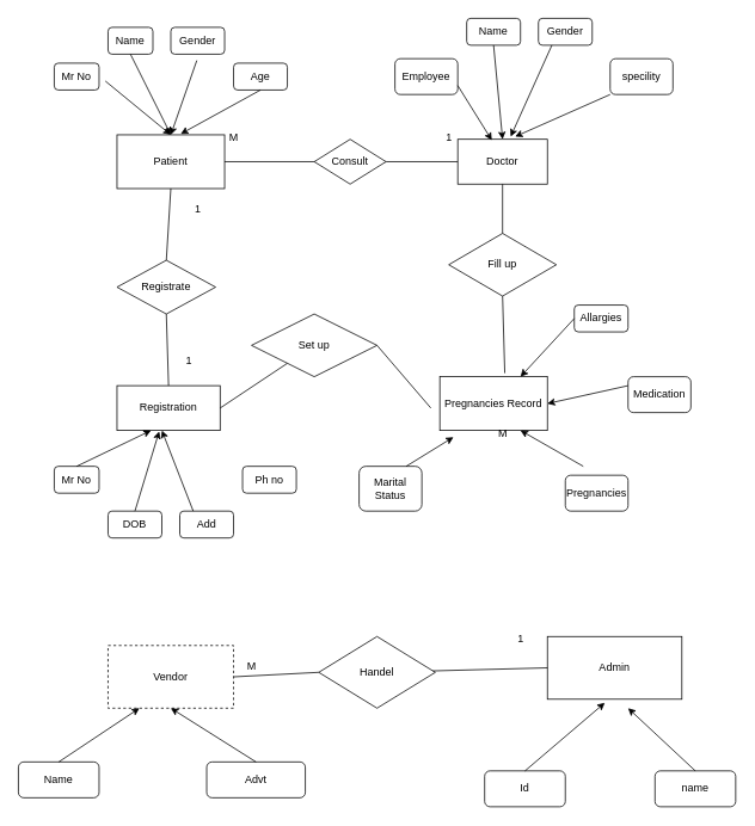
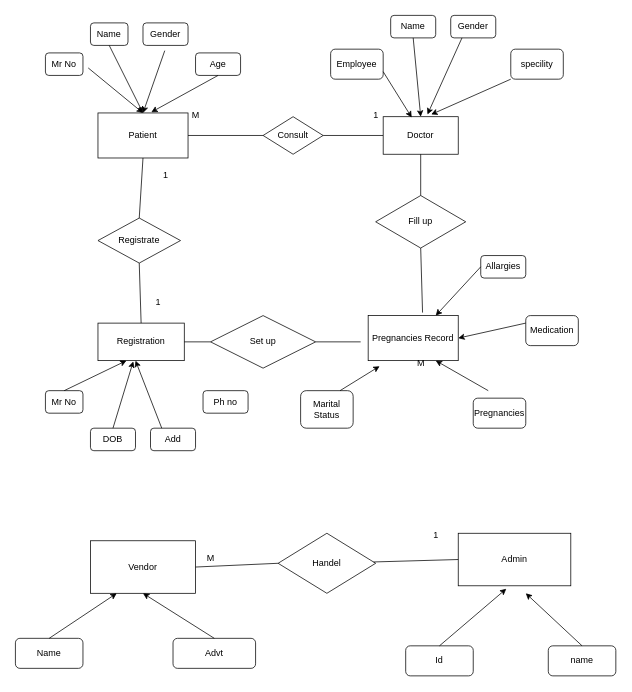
  <mxCell id="0" />
  <mxCell id="1" parent="0" />
  <mxCell id="2" value="Patient" style="rounded=0;whiteSpace=wrap;html=1;" vertex="1" parent="1"><mxGeometry x="130" y="150" width="120" height="60" as="geometry" /></mxCell>
  <mxCell id="3" value="Consult" style="rhombus;whiteSpace=wrap;html=1;" vertex="1" parent="1"><mxGeometry x="350" y="155" width="80" height="50" as="geometry" /></mxCell>
  <mxCell id="4" value="" style="endArrow=none;html=1;rounded=0;exitX=1;exitY=0.5;exitDx=0;exitDy=0;entryX=0;entryY=0.5;entryDx=0;entryDy=0;" edge="1" parent="1" source="2" target="3"><mxGeometry width="50" height="50" relative="1" as="geometry"><mxPoint x="290" y="280" as="sourcePoint" /><mxPoint x="340" y="230" as="targetPoint" /></mxGeometry></mxCell>
  <mxCell id="5" value="" style="endArrow=none;html=1;rounded=0;entryX=1;entryY=0.5;entryDx=0;entryDy=0;" edge="1" parent="1" target="3"><mxGeometry width="50" height="50" relative="1" as="geometry"><mxPoint x="510" y="180" as="sourcePoint" /><mxPoint x="340" y="230" as="targetPoint" /></mxGeometry></mxCell>
  <mxCell id="6" value="Doctor" style="rounded=0;whiteSpace=wrap;html=1;" vertex="1" parent="1"><mxGeometry x="510" y="155" width="100" height="50" as="geometry" /></mxCell>
  <mxCell id="7" value="Mr No" style="rounded=1;whiteSpace=wrap;html=1;" vertex="1" parent="1"><mxGeometry x="60" y="70" width="50" height="30" as="geometry" /></mxCell>
  <mxCell id="8" value="Name" style="rounded=1;whiteSpace=wrap;html=1;" vertex="1" parent="1"><mxGeometry x="120" y="30" width="50" height="30" as="geometry" /></mxCell>
  <mxCell id="9" value="Gender" style="rounded=1;whiteSpace=wrap;html=1;" vertex="1" parent="1"><mxGeometry x="190" y="30" width="60" height="30" as="geometry" /></mxCell>
  <mxCell id="10" value="Age" style="rounded=1;whiteSpace=wrap;html=1;" vertex="1" parent="1"><mxGeometry x="260" y="70" width="60" height="30" as="geometry" /></mxCell>
  <mxCell id="11" value="" style="endArrow=classic;html=1;rounded=0;exitX=1.14;exitY=0.667;exitDx=0;exitDy=0;exitPerimeter=0;entryX=0.5;entryY=0;entryDx=0;entryDy=0;" edge="1" parent="1" source="7" target="2"><mxGeometry width="50" height="50" relative="1" as="geometry"><mxPoint x="290" y="280" as="sourcePoint" /><mxPoint x="340" y="230" as="targetPoint" /></mxGeometry></mxCell>
  <mxCell id="12" value="" style="endArrow=classic;html=1;rounded=0;exitX=0.5;exitY=1;exitDx=0;exitDy=0;entryX=0.5;entryY=0;entryDx=0;entryDy=0;" edge="1" parent="1" source="8" target="2"><mxGeometry width="50" height="50" relative="1" as="geometry"><mxPoint x="290" y="280" as="sourcePoint" /><mxPoint x="340" y="230" as="targetPoint" /></mxGeometry></mxCell>
  <mxCell id="13" value="" style="endArrow=classic;html=1;rounded=0;exitX=0.483;exitY=1.233;exitDx=0;exitDy=0;entryX=0.5;entryY=0;entryDx=0;entryDy=0;exitPerimeter=0;" edge="1" parent="1" source="9" target="2"><mxGeometry width="50" height="50" relative="1" as="geometry"><mxPoint x="155" y="70" as="sourcePoint" /><mxPoint x="200" y="160" as="targetPoint" /></mxGeometry></mxCell>
  <mxCell id="14" value="" style="endArrow=classic;html=1;rounded=0;exitX=0.5;exitY=1;exitDx=0;exitDy=0;entryX=0.592;entryY=-0.017;entryDx=0;entryDy=0;entryPerimeter=0;" edge="1" parent="1" source="10" target="2"><mxGeometry width="50" height="50" relative="1" as="geometry"><mxPoint x="165" y="80" as="sourcePoint" /><mxPoint x="210" y="170" as="targetPoint" /></mxGeometry></mxCell>
  <mxCell id="15" value="Employee" style="rounded=1;whiteSpace=wrap;html=1;" vertex="1" parent="1"><mxGeometry x="440" y="65" width="70" height="40" as="geometry" /></mxCell>
  <mxCell id="16" value="Name" style="rounded=1;whiteSpace=wrap;html=1;" vertex="1" parent="1"><mxGeometry x="520" y="20" width="60" height="30" as="geometry" /></mxCell>
  <mxCell id="17" value="Gender" style="rounded=1;whiteSpace=wrap;html=1;" vertex="1" parent="1"><mxGeometry x="600" y="20" width="60" height="30" as="geometry" /></mxCell>
  <mxCell id="18" value="specility" style="rounded=1;whiteSpace=wrap;html=1;" vertex="1" parent="1"><mxGeometry x="680" y="65" width="70" height="40" as="geometry" /></mxCell>
  <mxCell id="19" value="" style="endArrow=classic;html=1;rounded=0;exitX=1;exitY=0.75;exitDx=0;exitDy=0;entryX=0.38;entryY=0.02;entryDx=0;entryDy=0;entryPerimeter=0;" edge="1" parent="1" source="15" target="6"><mxGeometry width="50" height="50" relative="1" as="geometry"><mxPoint x="520" y="280" as="sourcePoint" /><mxPoint x="570" y="230" as="targetPoint" /></mxGeometry></mxCell>
  <mxCell id="20" value="" style="endArrow=classic;html=1;rounded=0;exitX=0.5;exitY=1;exitDx=0;exitDy=0;entryX=0.5;entryY=0;entryDx=0;entryDy=0;" edge="1" parent="1" source="16" target="6"><mxGeometry width="50" height="50" relative="1" as="geometry"><mxPoint x="520" y="105" as="sourcePoint" /><mxPoint x="550" y="150" as="targetPoint" /></mxGeometry></mxCell>
  <mxCell id="21" value="" style="endArrow=classic;html=1;rounded=0;exitX=0.25;exitY=1;exitDx=0;exitDy=0;entryX=0.59;entryY=-0.06;entryDx=0;entryDy=0;entryPerimeter=0;" edge="1" parent="1" source="17" target="6"><mxGeometry width="50" height="50" relative="1" as="geometry"><mxPoint x="530" y="115" as="sourcePoint" /><mxPoint x="568" y="176" as="targetPoint" /></mxGeometry></mxCell>
  <mxCell id="22" value="" style="endArrow=classic;html=1;rounded=0;exitX=0;exitY=1;exitDx=0;exitDy=0;entryX=0.64;entryY=-0.06;entryDx=0;entryDy=0;entryPerimeter=0;" edge="1" parent="1" source="18" target="6"><mxGeometry width="50" height="50" relative="1" as="geometry"><mxPoint x="540" y="125" as="sourcePoint" /><mxPoint x="578" y="186" as="targetPoint" /></mxGeometry></mxCell>
  <mxCell id="23" value="Registrate" style="rhombus;whiteSpace=wrap;html=1;" vertex="1" parent="1"><mxGeometry x="130" y="290" width="110" height="60" as="geometry" /></mxCell>
  <mxCell id="24" value="Registration" style="rounded=0;whiteSpace=wrap;html=1;" vertex="1" parent="1"><mxGeometry x="130" y="430" width="115" height="50" as="geometry" /></mxCell>
  <mxCell id="25" value="Mr No" style="rounded=1;whiteSpace=wrap;html=1;" vertex="1" parent="1"><mxGeometry x="60" y="520" width="50" height="30" as="geometry" /></mxCell>
  <mxCell id="26" value="DOB" style="rounded=1;whiteSpace=wrap;html=1;" vertex="1" parent="1"><mxGeometry x="120" y="570" width="60" height="30" as="geometry" /></mxCell>
  <mxCell id="27" value="Add" style="rounded=1;whiteSpace=wrap;html=1;" vertex="1" parent="1"><mxGeometry x="200" y="570" width="60" height="30" as="geometry" /></mxCell>
  <mxCell id="28" value="&lt;div&gt;Ph no&lt;/div&gt;" style="rounded=1;whiteSpace=wrap;html=1;" vertex="1" parent="1"><mxGeometry x="270" y="520" width="60" height="30" as="geometry" /></mxCell>
  <mxCell id="29" value="" style="endArrow=classic;html=1;rounded=0;exitX=0.5;exitY=0;exitDx=0;exitDy=0;entryX=0.33;entryY=1;entryDx=0;entryDy=0;entryPerimeter=0;" edge="1" parent="1" source="25" target="24"><mxGeometry width="50" height="50" relative="1" as="geometry"><mxPoint x="250" y="470" as="sourcePoint" /><mxPoint x="300" y="420" as="targetPoint" /></mxGeometry></mxCell>
  <mxCell id="30" value="" style="endArrow=classic;html=1;rounded=0;exitX=0.5;exitY=0;exitDx=0;exitDy=0;entryX=0.409;entryY=1.02;entryDx=0;entryDy=0;entryPerimeter=0;" edge="1" parent="1" source="26" target="24"><mxGeometry width="50" height="50" relative="1" as="geometry"><mxPoint x="95" y="530" as="sourcePoint" /><mxPoint x="178" y="490" as="targetPoint" /></mxGeometry></mxCell>
  <mxCell id="31" value="" style="endArrow=classic;html=1;rounded=0;exitX=0.25;exitY=0;exitDx=0;exitDy=0;entryX=0.435;entryY=1;entryDx=0;entryDy=0;entryPerimeter=0;" edge="1" parent="1" source="27" target="24"><mxGeometry width="50" height="50" relative="1" as="geometry"><mxPoint x="105" y="540" as="sourcePoint" /><mxPoint x="188" y="500" as="targetPoint" /></mxGeometry></mxCell>
  <mxCell id="32" value="" style="endArrow=none;html=1;rounded=0;exitX=1;exitY=0.5;exitDx=0;exitDy=0;" edge="1" parent="1" source="24" target="33"><mxGeometry width="50" height="50" relative="1" as="geometry"><mxPoint x="360" y="470" as="sourcePoint" /><mxPoint x="320" y="455" as="targetPoint" /></mxGeometry></mxCell>
- <mxCell id="33" value="Set up" style="rhombus;whiteSpace=wrap;html=1;" vertex="1" parent="1"><mxGeometry x="280" y="350" width="140" height="70" as="geometry" /></mxCell>
+ <mxCell id="33" value="Set up" style="rhombus;whiteSpace=wrap;html=1;" vertex="1" parent="1"><mxGeometry x="280" y="420" width="140" height="70" as="geometry" /></mxCell>
  <mxCell id="34" value="" style="endArrow=none;html=1;rounded=0;exitX=1;exitY=0.5;exitDx=0;exitDy=0;" edge="1" parent="1" source="33"><mxGeometry width="50" height="50" relative="1" as="geometry"><mxPoint x="360" y="470" as="sourcePoint" /><mxPoint x="480" y="455" as="targetPoint" /></mxGeometry></mxCell>
  <mxCell id="35" value="Pregnancies Record" style="rounded=0;whiteSpace=wrap;html=1;" vertex="1" parent="1"><mxGeometry x="490" y="420" width="120" height="60" as="geometry" /></mxCell>
  <mxCell id="36" value="Marital Status" style="rounded=1;whiteSpace=wrap;html=1;" vertex="1" parent="1"><mxGeometry x="400" y="520" width="70" height="50" as="geometry" /></mxCell>
  <mxCell id="37" value="Allargies" style="rounded=1;whiteSpace=wrap;html=1;" vertex="1" parent="1"><mxGeometry x="640" y="340" width="60" height="30" as="geometry" /></mxCell>
  <mxCell id="38" value="Medication" style="rounded=1;whiteSpace=wrap;html=1;" vertex="1" parent="1"><mxGeometry x="700" y="420" width="70" height="40" as="geometry" /></mxCell>
  <mxCell id="39" value="Pregnancies" style="rounded=1;whiteSpace=wrap;html=1;" vertex="1" parent="1"><mxGeometry x="630" y="530" width="70" height="40" as="geometry" /></mxCell>
  <mxCell id="40" value="" style="endArrow=none;html=1;rounded=0;entryX=0.5;entryY=1;entryDx=0;entryDy=0;exitX=0.5;exitY=0;exitDx=0;exitDy=0;" edge="1" parent="1" source="23" target="2"><mxGeometry width="50" height="50" relative="1" as="geometry"><mxPoint x="440" y="380" as="sourcePoint" /><mxPoint x="490" y="330" as="targetPoint" /></mxGeometry></mxCell>
  <mxCell id="41" value="" style="endArrow=none;html=1;rounded=0;entryX=0.5;entryY=1;entryDx=0;entryDy=0;exitX=0.5;exitY=0;exitDx=0;exitDy=0;" edge="1" parent="1" source="24" target="23"><mxGeometry width="50" height="50" relative="1" as="geometry"><mxPoint x="440" y="380" as="sourcePoint" /><mxPoint x="490" y="330" as="targetPoint" /></mxGeometry></mxCell>
  <mxCell id="42" value="Fill up" style="rhombus;whiteSpace=wrap;html=1;" vertex="1" parent="1"><mxGeometry x="500" y="260" width="120" height="70" as="geometry" /></mxCell>
  <mxCell id="43" value="" style="endArrow=none;html=1;rounded=0;entryX=0.5;entryY=1;entryDx=0;entryDy=0;" edge="1" parent="1" source="42" target="6"><mxGeometry width="50" height="50" relative="1" as="geometry"><mxPoint x="440" y="380" as="sourcePoint" /><mxPoint x="490" y="330" as="targetPoint" /></mxGeometry></mxCell>
  <mxCell id="44" value="" style="endArrow=none;html=1;rounded=0;entryX=0.5;entryY=1;entryDx=0;entryDy=0;exitX=0.604;exitY=-0.067;exitDx=0;exitDy=0;exitPerimeter=0;" edge="1" parent="1" source="35" target="42"><mxGeometry width="50" height="50" relative="1" as="geometry"><mxPoint x="440" y="380" as="sourcePoint" /><mxPoint x="490" y="330" as="targetPoint" /></mxGeometry></mxCell>
  <mxCell id="45" value="" style="endArrow=classic;html=1;rounded=0;exitX=0;exitY=0.5;exitDx=0;exitDy=0;entryX=0.75;entryY=0;entryDx=0;entryDy=0;" edge="1" parent="1" source="37" target="35"><mxGeometry width="50" height="50" relative="1" as="geometry"><mxPoint x="440" y="380" as="sourcePoint" /><mxPoint x="490" y="330" as="targetPoint" /></mxGeometry></mxCell>
  <mxCell id="46" value="" style="endArrow=classic;html=1;rounded=0;exitX=0;exitY=0.25;exitDx=0;exitDy=0;entryX=1;entryY=0.5;entryDx=0;entryDy=0;" edge="1" parent="1" source="38" target="35"><mxGeometry width="50" height="50" relative="1" as="geometry"><mxPoint x="650" y="365" as="sourcePoint" /><mxPoint x="590" y="430" as="targetPoint" /></mxGeometry></mxCell>
  <mxCell id="47" value="" style="endArrow=classic;html=1;rounded=0;entryX=0.75;entryY=1;entryDx=0;entryDy=0;" edge="1" parent="1" target="35"><mxGeometry width="50" height="50" relative="1" as="geometry"><mxPoint x="650" y="520" as="sourcePoint" /><mxPoint x="600" y="440" as="targetPoint" /></mxGeometry></mxCell>
  <mxCell id="48" value="" style="endArrow=classic;html=1;rounded=0;entryX=0.127;entryY=1.124;entryDx=0;entryDy=0;entryPerimeter=0;exitX=0.75;exitY=0;exitDx=0;exitDy=0;" edge="1" parent="1" source="36" target="35"><mxGeometry width="50" height="50" relative="1" as="geometry"><mxPoint x="450" y="510" as="sourcePoint" /><mxPoint x="610" y="450" as="targetPoint" /></mxGeometry></mxCell>
  <mxCell id="49" value="M" style="text;html=1;align=center;verticalAlign=middle;resizable=0;points=[];autosize=1;strokeColor=none;fillColor=none;" vertex="1" parent="1"><mxGeometry x="545" y="468" width="30" height="30" as="geometry" /></mxCell>
  <mxCell id="50" value="1" style="text;html=1;align=center;verticalAlign=middle;resizable=0;points=[];autosize=1;strokeColor=none;fillColor=none;" vertex="1" parent="1"><mxGeometry x="205" y="218" width="30" height="30" as="geometry" /></mxCell>
  <mxCell id="51" value="1" style="text;html=1;align=center;verticalAlign=middle;resizable=0;points=[];autosize=1;strokeColor=none;fillColor=none;" vertex="1" parent="1"><mxGeometry x="195" y="388" width="30" height="30" as="geometry" /></mxCell>
- <mxCell id="52" value="Vendor" style="rounded=0;whiteSpace=wrap;html=1;dashed=1;" vertex="1" parent="1"><mxGeometry x="120" y="720" width="140" height="70" as="geometry" /></mxCell>
+ <mxCell id="52" value="Vendor" style="rounded=0;whiteSpace=wrap;html=1;" vertex="1" parent="1"><mxGeometry x="120" y="720" width="140" height="70" as="geometry" /></mxCell>
  <mxCell id="53" value="Name" style="rounded=1;whiteSpace=wrap;html=1;" vertex="1" parent="1"><mxGeometry x="20" y="850" width="90" height="40" as="geometry" /></mxCell>
  <mxCell id="54" value="Advt" style="rounded=1;whiteSpace=wrap;html=1;" vertex="1" parent="1"><mxGeometry x="230" y="850" width="110" height="40" as="geometry" /></mxCell>
- <mxCell id="55" value="Handel" style="rhombus;whiteSpace=wrap;html=1;" vertex="1" parent="1"><mxGeometry x="355" y="710" width="130" height="80" as="geometry" /></mxCell>
+ <mxCell id="55" value="Handel" style="rhombus;whiteSpace=wrap;html=1;" vertex="1" parent="1"><mxGeometry x="370" y="710" width="130" height="80" as="geometry" /></mxCell>
  <mxCell id="56" value="" style="endArrow=none;html=1;rounded=0;exitX=1;exitY=0.5;exitDx=0;exitDy=0;entryX=0;entryY=0.5;entryDx=0;entryDy=0;" edge="1" parent="1" source="52" target="55"><mxGeometry width="50" height="50" relative="1" as="geometry"><mxPoint x="400" y="630" as="sourcePoint" /><mxPoint x="450" y="580" as="targetPoint" /></mxGeometry></mxCell>
  <mxCell id="57" value="Admin" style="rounded=0;whiteSpace=wrap;html=1;" vertex="1" parent="1"><mxGeometry x="610" y="710" width="150" height="70" as="geometry" /></mxCell>
  <mxCell id="58" value="" style="endArrow=none;html=1;rounded=0;entryX=0;entryY=0.5;entryDx=0;entryDy=0;" edge="1" parent="1" source="55" target="57"><mxGeometry width="50" height="50" relative="1" as="geometry"><mxPoint x="400" y="630" as="sourcePoint" /><mxPoint x="450" y="580" as="targetPoint" /></mxGeometry></mxCell>
  <mxCell id="59" value="1" style="text;html=1;align=center;verticalAlign=middle;resizable=0;points=[];autosize=1;strokeColor=none;fillColor=none;" vertex="1" parent="1"><mxGeometry x="565" y="698" width="30" height="30" as="geometry" /></mxCell>
  <mxCell id="60" value="M" style="text;html=1;align=center;verticalAlign=middle;resizable=0;points=[];autosize=1;strokeColor=none;fillColor=none;" vertex="1" parent="1"><mxGeometry x="265" y="728" width="30" height="30" as="geometry" /></mxCell>
  <mxCell id="61" value="Id" style="rounded=1;whiteSpace=wrap;html=1;" vertex="1" parent="1"><mxGeometry x="540" y="860" width="90" height="40" as="geometry" /></mxCell>
  <mxCell id="62" value="name" style="rounded=1;whiteSpace=wrap;html=1;" vertex="1" parent="1"><mxGeometry x="730" y="860" width="90" height="40" as="geometry" /></mxCell>
  <mxCell id="63" value="" style="endArrow=classic;html=1;rounded=0;exitX=0.5;exitY=0;exitDx=0;exitDy=0;entryX=0.25;entryY=1;entryDx=0;entryDy=0;" edge="1" parent="1" source="53" target="52"><mxGeometry width="50" height="50" relative="1" as="geometry"><mxPoint x="430" y="630" as="sourcePoint" /><mxPoint x="480" y="580" as="targetPoint" /></mxGeometry></mxCell>
  <mxCell id="64" value="" style="endArrow=classic;html=1;rounded=0;exitX=0.5;exitY=0;exitDx=0;exitDy=0;entryX=0.5;entryY=1;entryDx=0;entryDy=0;" edge="1" parent="1" source="54" target="52"><mxGeometry width="50" height="50" relative="1" as="geometry"><mxPoint x="75" y="860" as="sourcePoint" /><mxPoint x="165" y="800" as="targetPoint" /></mxGeometry></mxCell>
  <mxCell id="65" value="" style="endArrow=classic;html=1;rounded=0;exitX=0.5;exitY=0;exitDx=0;exitDy=0;entryX=0.427;entryY=1.057;entryDx=0;entryDy=0;entryPerimeter=0;" edge="1" parent="1" source="61" target="57"><mxGeometry width="50" height="50" relative="1" as="geometry"><mxPoint x="85" y="870" as="sourcePoint" /><mxPoint x="175" y="810" as="targetPoint" /></mxGeometry></mxCell>
  <mxCell id="66" value="" style="endArrow=classic;html=1;rounded=0;exitX=0.5;exitY=0;exitDx=0;exitDy=0;" edge="1" parent="1" source="62"><mxGeometry width="50" height="50" relative="1" as="geometry"><mxPoint x="95" y="880" as="sourcePoint" /><mxPoint x="700" y="790" as="targetPoint" /></mxGeometry></mxCell>
  <mxCell id="67" value="1" style="text;html=1;align=center;verticalAlign=middle;resizable=0;points=[];autosize=1;strokeColor=none;fillColor=none;" vertex="1" parent="1"><mxGeometry x="485" y="138" width="30" height="30" as="geometry" /></mxCell>
  <mxCell id="68" value="M" style="text;html=1;align=center;verticalAlign=middle;resizable=0;points=[];autosize=1;strokeColor=none;fillColor=none;" vertex="1" parent="1"><mxGeometry x="245" y="138" width="30" height="30" as="geometry" /></mxCell>
